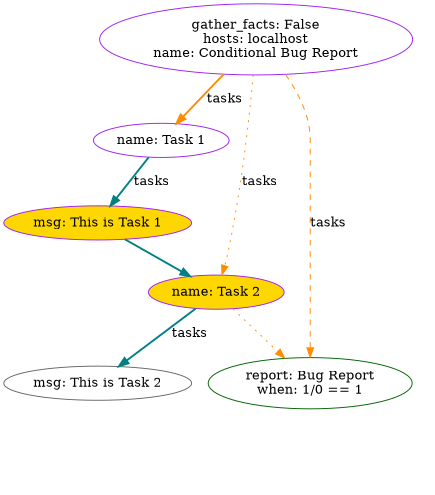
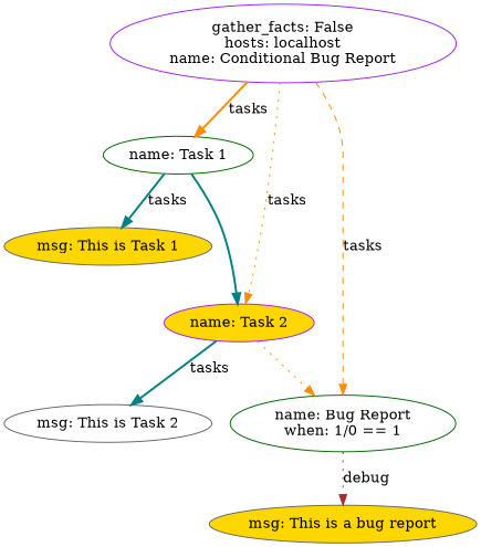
  digraph {
    node [color=purple fillcolor=white style=filled]
    edge [color=darkorange style=bold]
-   n1 [fillcolor=gold label="msg: This is Task 1\n"]
-   n2 [label="name: Task 1\n"]
+   n1 [color=gray40 fillcolor=gold label="msg: This is Task 1\n"]
+   n2 [color=darkgreen label="name: Task 1\n"]
    n3 [fillcolor=gold label="name: Task 2\n"]
    n4 [color=gray40 label="msg: This is Task 2\n"]
-   n5 [color=darkgreen label="report: Bug Report\nwhen: 1/0 == 1\n"]
+   n5 [color=darkgreen label="name: Bug Report\nwhen: 1/0 == 1\n"]
+   n6 [color=gray40 fillcolor=gold label="msg: This is a bug report\n"]
    n7 [label="gather_facts: False\nhosts: localhost\nname: Conditional Bug Report\n"]
    n2 -> n1 [color=teal label=tasks]
-   n1 -> n3 [color=teal]
+   n2 -> n3 [color=teal]
    n3 -> n4 [color=teal label=tasks]
    n3 -> n5 [style=dotted]
+   n5 -> n6 [color=brown label=debug style=dotted]
    n7 -> n2 [label=tasks]
    n7 -> n3 [label=tasks style=dotted]
    n7 -> n5 [label=tasks style=dashed]
  }
